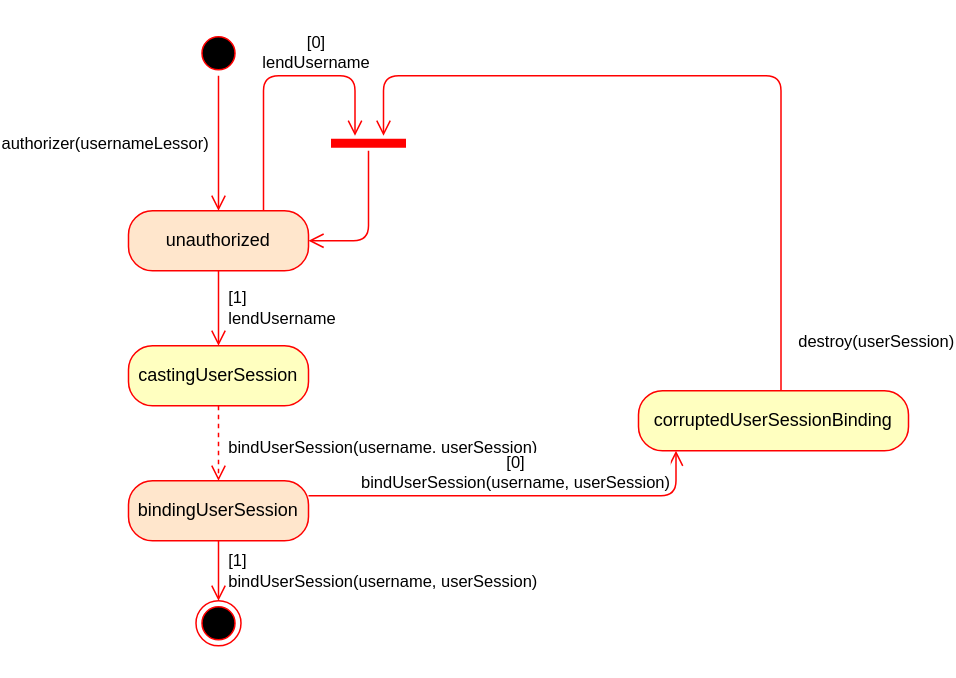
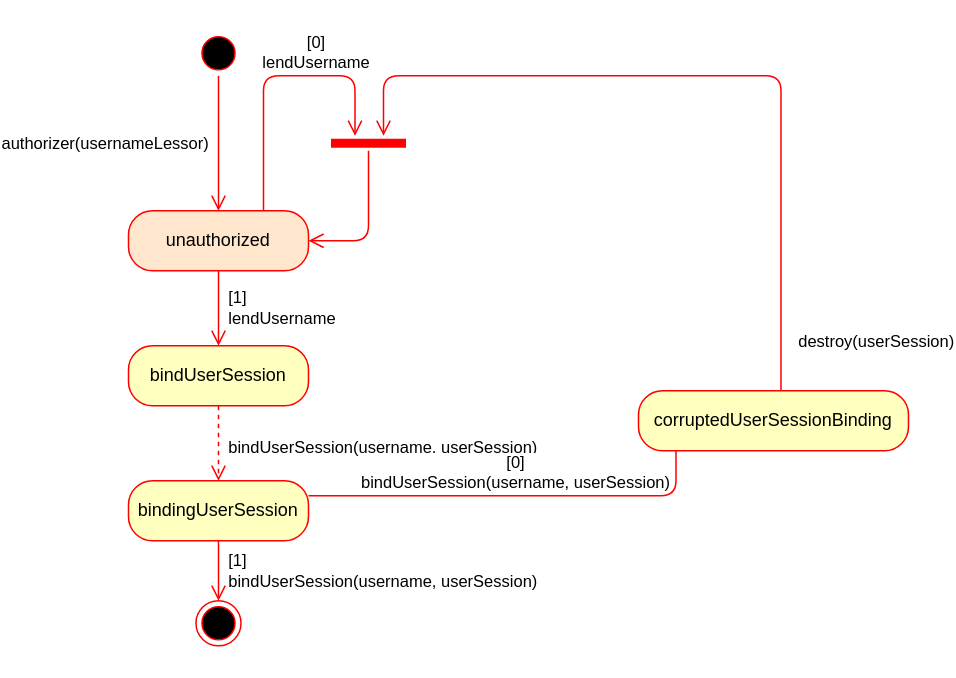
  <mxCell id="0" />
  <mxCell id="1" parent="0" />
  <mxCell id="2" value="" style="ellipse;html=1;shape=startState;fillColor=#000000;strokeColor=#ff0000;" vertex="1" parent="1"><mxGeometry x="65" y="20" width="30" height="30" as="geometry" /></mxCell>
  <mxCell id="3" value="authorizer(usernameLessor)" style="edgeStyle=orthogonalEdgeStyle;html=1;verticalAlign=middle;endArrow=open;endSize=8;strokeColor=#ff0000;align=right;" edge="1" source="2" parent="1" target="4"><mxGeometry y="-5" relative="1" as="geometry"><mxPoint x="80" y="160" as="targetPoint" /><mxPoint as="offset" /></mxGeometry></mxCell>
  <mxCell id="4" value="unauthorized" style="rounded=1;whiteSpace=wrap;html=1;arcSize=40;fontColor=#000000;fillColor=#ffe6cc;strokeColor=#ff0000;" vertex="1" parent="1"><mxGeometry x="20" y="140" width="120" height="40" as="geometry" /></mxCell>
  <mxCell id="5" value="[1]&lt;br&gt;lendUsername" style="edgeStyle=orthogonalEdgeStyle;html=1;verticalAlign=middle;endArrow=open;endSize=8;strokeColor=#ff0000;align=left;" edge="1" source="4" parent="1" target="6"><mxGeometry y="5" relative="1" as="geometry"><mxPoint x="80" y="220" as="targetPoint" /><mxPoint as="offset" /></mxGeometry></mxCell>
- <mxCell id="6" value="castingUserSession" style="rounded=1;whiteSpace=wrap;html=1;arcSize=40;fontColor=#000000;fillColor=#ffffc0;strokeColor=#ff0000;" vertex="1" parent="1"><mxGeometry x="20" y="230" width="120" height="40" as="geometry" /></mxCell>
- <mxCell id="7" value="bindingUserSession" style="rounded=1;whiteSpace=wrap;html=1;arcSize=40;fontColor=#000000;fillColor=#ffe6cc;strokeColor=#ff0000;" vertex="1" parent="1"><mxGeometry x="20" y="320" width="120" height="40" as="geometry" /></mxCell>
+ <mxCell id="6" value="bindUserSession" style="rounded=1;whiteSpace=wrap;html=1;arcSize=40;fontColor=#000000;fillColor=#ffffc0;strokeColor=#ff0000;" vertex="1" parent="1"><mxGeometry x="20" y="230" width="120" height="40" as="geometry" /></mxCell>
+ <mxCell id="7" value="bindingUserSession" style="rounded=1;whiteSpace=wrap;html=1;arcSize=40;fontColor=#000000;fillColor=#ffffc0;strokeColor=#ff0000;" vertex="1" parent="1"><mxGeometry x="20" y="320" width="120" height="40" as="geometry" /></mxCell>
  <mxCell id="8" value="&lt;div style=&quot;text-align: center&quot;&gt;[0]&lt;/div&gt;&lt;div style=&quot;text-align: center&quot;&gt;lendUsername&lt;/div&gt;" style="edgeStyle=orthogonalEdgeStyle;html=1;verticalAlign=bottom;endArrow=open;endSize=8;strokeColor=#ff0000;align=center;exitX=0.75;exitY=0;exitDx=0;exitDy=0;" edge="1" parent="1" source="4"><mxGeometry x="0.31" relative="1" as="geometry"><mxPoint x="171" y="90" as="targetPoint" /><mxPoint x="90" y="190" as="sourcePoint" /><Array as="points"><mxPoint x="110" y="50" /><mxPoint x="171" y="50" /></Array><mxPoint as="offset" /></mxGeometry></mxCell>
  <mxCell id="9" value="bindUserSession(username, userSession)" style="edgeStyle=orthogonalEdgeStyle;html=1;verticalAlign=middle;endArrow=open;endSize=8;strokeColor=#ff0000;align=left;dashed=1;" edge="1" parent="1" source="6" target="7"><mxGeometry x="0.111" y="5" relative="1" as="geometry"><mxPoint x="90" y="320" as="targetPoint" /><mxPoint x="90" y="270" as="sourcePoint" /><mxPoint as="offset" /></mxGeometry></mxCell>
- <mxCell id="10" value="[0]&lt;br&gt;&lt;span&gt;bindUserSession(username, userSession)&lt;/span&gt;&lt;br&gt;" style="edgeStyle=orthogonalEdgeStyle;html=1;verticalAlign=bottom;endArrow=open;endSize=8;strokeColor=#ff0000;" edge="1" parent="1" source="7" target="13"><mxGeometry relative="1" as="geometry"><mxPoint x="315" y="510" as="targetPoint" /><mxPoint x="90" y="360" as="sourcePoint" /><Array as="points"><mxPoint x="385" y="330" /></Array></mxGeometry></mxCell>
+ <mxCell id="10" value="[0]&lt;br&gt;&lt;span&gt;bindUserSession(username, userSession)&lt;/span&gt;&lt;br&gt;" style="edgeStyle=orthogonalEdgeStyle;html=1;verticalAlign=bottom;endArrow=none;endSize=8;strokeColor=#ff0000;" edge="1" parent="1" source="7" target="13"><mxGeometry relative="1" as="geometry"><mxPoint x="315" y="510" as="targetPoint" /><mxPoint x="90" y="360" as="sourcePoint" /><Array as="points"><mxPoint x="385" y="330" /></Array></mxGeometry></mxCell>
  <mxCell id="11" value="" style="ellipse;html=1;shape=endState;fillColor=#000000;strokeColor=#ff0000;" vertex="1" parent="1"><mxGeometry x="65" y="400" width="30" height="30" as="geometry" /></mxCell>
  <mxCell id="12" value="&lt;span&gt;[1]&lt;/span&gt;&lt;br&gt;&lt;span&gt;bindUserSession(username, userSession)&lt;/span&gt;" style="edgeStyle=orthogonalEdgeStyle;html=1;verticalAlign=middle;endArrow=open;endSize=8;strokeColor=#ff0000;align=left;" edge="1" parent="1" source="7" target="11"><mxGeometry y="5" relative="1" as="geometry"><mxPoint x="90" y="410" as="targetPoint" /><mxPoint x="90" y="360" as="sourcePoint" /><mxPoint as="offset" /></mxGeometry></mxCell>
  <mxCell id="13" value="corruptedUserSessionBinding" style="rounded=1;whiteSpace=wrap;html=1;arcSize=40;fontColor=#000000;fillColor=#ffffc0;strokeColor=#ff0000;" vertex="1" parent="1"><mxGeometry x="360" y="260" width="180" height="40" as="geometry" /></mxCell>
  <mxCell id="14" value="&lt;div style=&quot;text-align: right&quot;&gt;destroy(userSession)&lt;/div&gt;" style="edgeStyle=orthogonalEdgeStyle;html=1;verticalAlign=middle;endArrow=open;endSize=8;strokeColor=#ff0000;align=left;" edge="1" parent="1" source="13" target="15"><mxGeometry x="-0.871" y="-10" relative="1" as="geometry"><mxPoint x="30" y="170" as="targetPoint" /><mxPoint x="30" y="250" as="sourcePoint" /><Array as="points"><mxPoint x="455" y="50" /><mxPoint x="190" y="50" /></Array><mxPoint as="offset" /></mxGeometry></mxCell>
  <mxCell id="15" value="" style="shape=line;html=1;strokeWidth=6;strokeColor=#ff0000;" vertex="1" parent="1"><mxGeometry x="155" y="90" width="50" height="10" as="geometry" /></mxCell>
  <mxCell id="16" value="" style="edgeStyle=orthogonalEdgeStyle;html=1;verticalAlign=bottom;endArrow=open;endSize=8;strokeColor=#ff0000;align=right;entryX=1;entryY=0.5;entryDx=0;entryDy=0;" edge="1" source="15" parent="1" target="4"><mxGeometry relative="1" as="geometry"><mxPoint x="265" y="170" as="targetPoint" /><Array as="points"><mxPoint x="180" y="160" /></Array></mxGeometry></mxCell>
